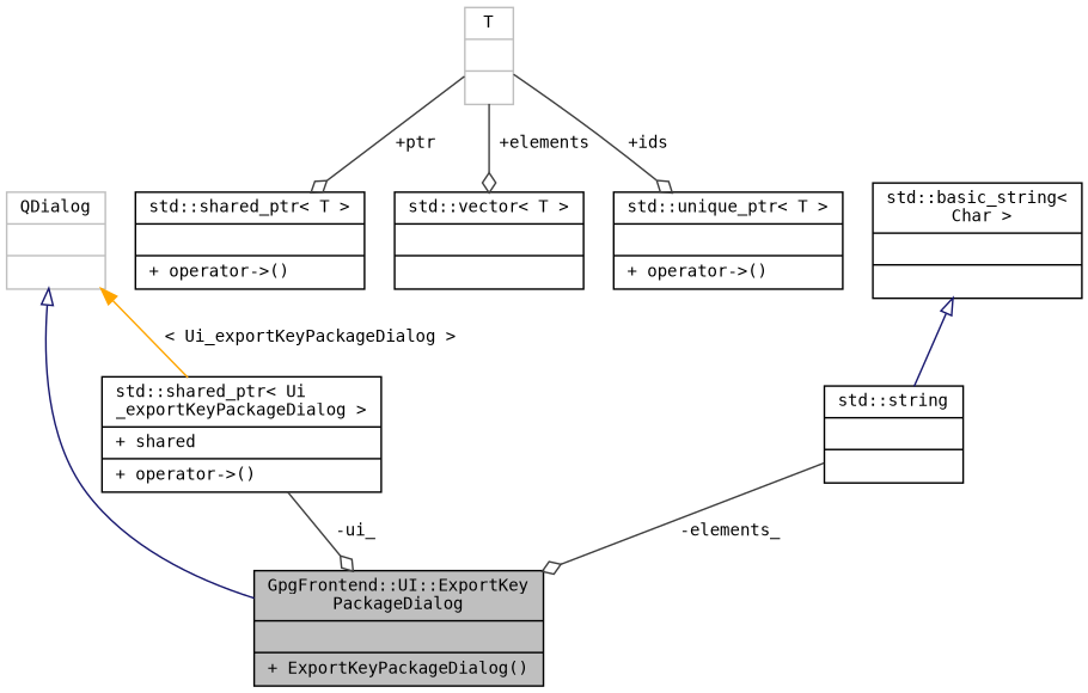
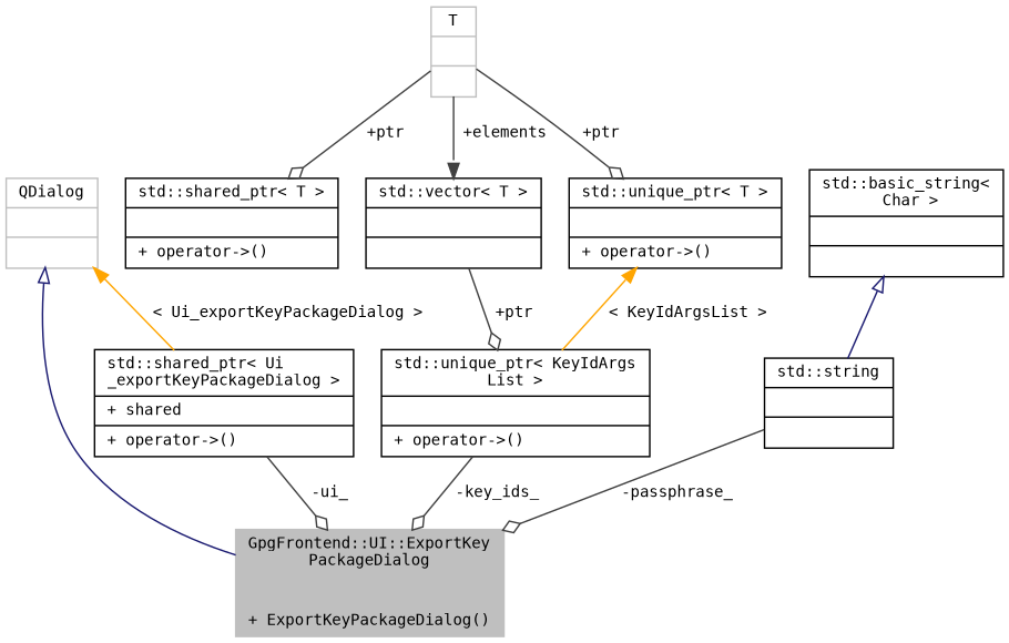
  digraph {
    fontname="DejaVu Sans Mono"
    node [color=black fillcolor=white fontname="DejaVu Sans Mono" fontsize=10 shape=record style=filled]
    edge [color=grey25 fontname="DejaVu Sans Mono" fontsize=10 labelfontname=Helvetica labelfontsize=10 style=solid arrowhead=odiamond]
-   n1 [fillcolor=grey75 fontcolor=black height=0.2 label="{GpgFrontend::UI::ExportKey\lPackageDialog\n||+ ExportKeyPackageDialog()\l}" width=0.4]
+   n1 [color=grey75 fillcolor=grey75 fontcolor=black height=0.2 label="{GpgFrontend::UI::ExportKey\lPackageDialog\n||+ ExportKeyPackageDialog()\l}" width=0.4]
    n2 [color=grey75 height=0.2 label="{QDialog\n||}" width=0.4]
    n3 [height=0.2 label="{std::shared_ptr\< Ui\l_exportKeyPackageDialog \>\n|+ shared\l|+ operator-\>()\l}" width=0.4]
    n4 [height=0.2 label="{std::shared_ptr\< T \>\n||+ operator-\>()\l}" width=0.4]
    n5 [color=grey75 height=0.2 label="{T\n||}" width=0.4]
    n6 [height=0.2 label="{std::vector\< T \>\n||}" width=0.4]
    n7 [height=0.2 label="{std::unique_ptr\< T \>\n||+ operator-\>()\l}" width=0.4]
+   n8 [height=0.2 label="{std::unique_ptr\< KeyIdArgs\lList \>\n||+ operator-\>()\l}" width=0.4]
    n9 [height=0.2 label="{std::string\n||}" width=0.4]
    n10 [height=0.2 label="{std::basic_string\<\l Char \>\n||}" width=0.4]
    n2 -> n1 [arrowtail=onormal color=midnightblue dir=back arrowhead=""]
    n2 -> n3 [color=orange dir=back label=" \< Ui_exportKeyPackageDialog \>" arrowhead=""]
    n3 -> n1 [label=" -ui_"]
    n5 -> n4 [label=" +ptr"]
-   n5 -> n6 [label=" +elements"]
-   n5 -> n7 [label=" +ids"]
-   n9 -> n1 [label=" -elements_"]
+   n5 -> n6 [arrowhead=normal label=" +elements"]
+   n5 -> n7 [label=" +ptr"]
+   n6 -> n8 [label=" +ptr"]
+   n7 -> n8 [color=orange dir=back label=" \< KeyIdArgsList \>" arrowhead=""]
+   n8 -> n1 [label=" -key_ids_"]
+   n9 -> n1 [label=" -passphrase_"]
    n10 -> n9 [arrowtail=onormal color=midnightblue dir=back arrowhead=""]
  }
